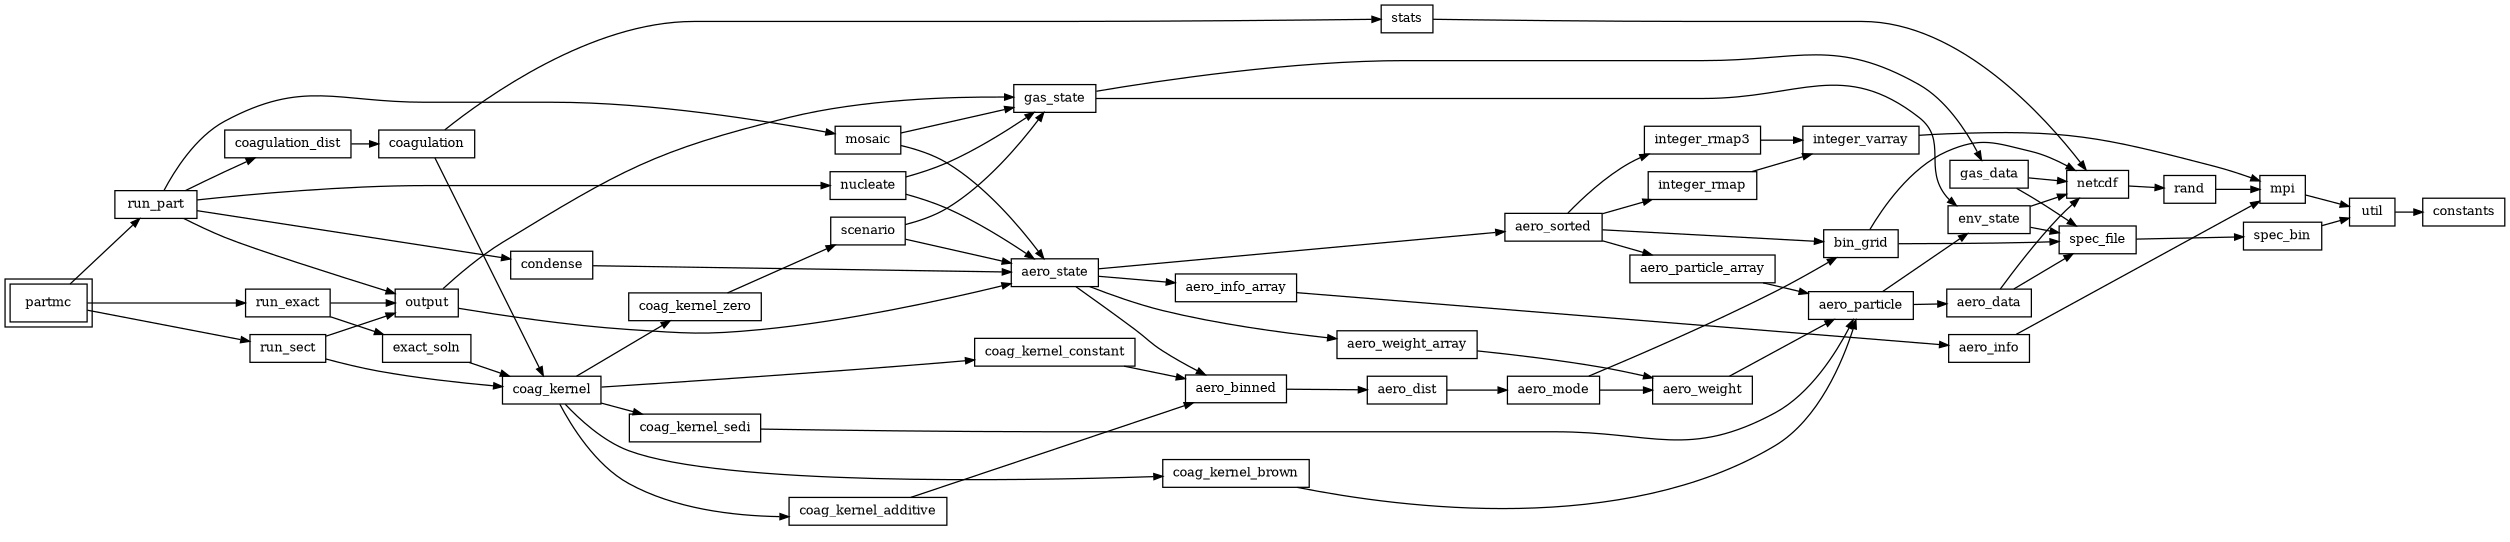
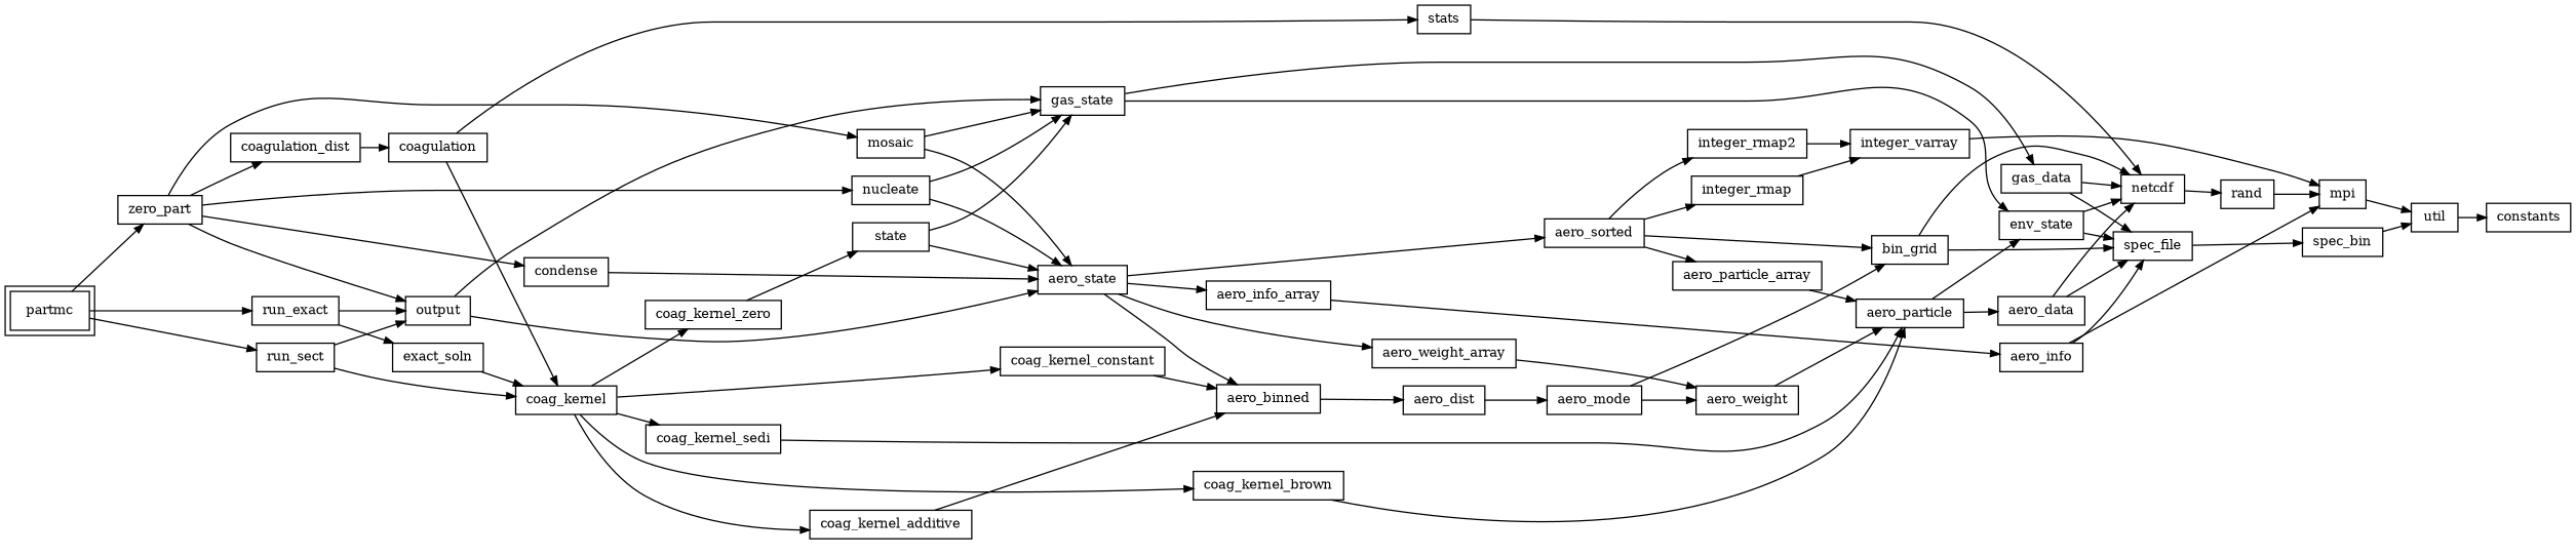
  digraph {
    nodesep=0.2
    rankdir=LR
    ranksep=0.3
    node [fontsize=10 peripheries=1 shape=box]
    edge [arrowsize=0.7]
    aero_weight [height=0.3 width=0.5]
    aero_particle [height=0.3 width=0.5]
    env_state [height=0.3 width=0.5]
    aero_data [height=0.3 width=0.5]
    coagulation_dist [height=0.3 width=0.5]
    coagulation [height=0.3 width=0.5]
    coag_kernel [height=0.3 width=0.5]
    stats [height=0.3 width=0.5]
    rand [height=0.3 width=0.5]
    mpi [height=0.3 width=0.5]
    util [height=0.3 width=0.5]
-   integer_rmap2 [height=0.3 width=0.5 label=integer_rmap3]
+   integer_rmap2 [height=0.3 width=0.5]
    integer_varray [height=0.3 width=0.5]
    coag_kernel_zero [height=0.3 width=0.5]
    coag_kernel_constant [height=0.3 width=0.5]
    coag_kernel_additive [height=0.3 width=0.5]
    coag_kernel_brown [height=0.3 width=0.5]
    coag_kernel_sedi [height=0.3 width=0.5]
-   scenario [height=0.3 width=0.5]
+   scenario [height=0.3 width=0.5 label=state]
    aero_binned [height=0.3 width=0.5]
    gas_state [height=0.3 width=0.5]
    aero_state [height=0.3 width=0.5]
    aero_dist [height=0.3 width=0.5]
    netcdf [height=0.3 width=0.5]
    nucleate [height=0.3 width=0.5]
    gas_data [height=0.3 width=0.5]
    aero_weight_array [height=0.3 width=0.5]
    aero_info_array [height=0.3 width=0.5]
    aero_sorted [height=0.3 width=0.5]
    bin_grid [height=0.3 width=0.5]
    spec_file [height=0.3 width=0.5]
    n32 [height=0.3 label=spec_bin width=0.5]
    aero_mode [height=0.3 width=0.5]
    exact_soln [height=0.3 width=0.5]
    partmc [height=0.3 peripheries=2 width=0.5]
    run_sect [height=0.3 width=0.5]
    run_exact [height=0.3 width=0.5]
-   run_part [height=0.3 width=0.5]
+   run_part [height=0.3 width=0.5 label=zero_part]
    output [height=0.3 width=0.5]
    condense [height=0.3 width=0.5]
    mosaic [height=0.3 width=0.5]
    constants [height=0.3 width=0.5]
    integer_rmap [height=0.3 width=0.5]
    aero_info [height=0.3 width=0.5]
    aero_particle_array [height=0.3 width=0.5]
    aero_weight -> aero_particle
    aero_particle -> env_state
    aero_particle -> aero_data
    env_state -> netcdf
    env_state -> spec_file
    aero_data -> netcdf
    aero_data -> spec_file
    coagulation_dist -> coagulation
    coagulation -> coag_kernel
    coagulation -> stats
    coag_kernel -> coag_kernel_zero
    coag_kernel -> coag_kernel_constant
    coag_kernel -> coag_kernel_additive
    coag_kernel -> coag_kernel_brown
    coag_kernel -> coag_kernel_sedi
    stats -> netcdf
    rand -> mpi
    mpi -> util
    util -> constants
    integer_rmap2 -> integer_varray
    integer_varray -> mpi
    coag_kernel_zero -> scenario
    coag_kernel_constant -> aero_binned
    coag_kernel_additive -> aero_binned
    coag_kernel_brown -> aero_particle
    coag_kernel_sedi -> aero_particle
    scenario -> gas_state
    scenario -> aero_state
    aero_binned -> aero_dist
    gas_state -> env_state
    gas_state -> gas_data
    aero_state -> aero_binned
    aero_state -> aero_weight_array
    aero_state -> aero_info_array
    aero_state -> aero_sorted
    aero_dist -> aero_mode
    netcdf -> rand
    nucleate -> gas_state
    nucleate -> aero_state
    gas_data -> netcdf
    gas_data -> spec_file
    aero_weight_array -> aero_weight
    aero_info_array -> aero_info
    aero_sorted -> integer_rmap2
    aero_sorted -> bin_grid
    aero_sorted -> integer_rmap
    aero_sorted -> aero_particle_array
    bin_grid -> netcdf
    bin_grid -> spec_file
    spec_file -> n32
    n32 -> util
    aero_mode -> aero_weight
    aero_mode -> bin_grid
    exact_soln -> coag_kernel
    partmc -> run_sect
    partmc -> run_exact
    partmc -> run_part
    run_sect -> coag_kernel
    run_sect -> output
    run_exact -> exact_soln
    run_exact -> output
    run_part -> coagulation_dist
    run_part -> nucleate
    run_part -> output
    run_part -> condense
    run_part -> mosaic
    output -> gas_state
    output -> aero_state
    condense -> aero_state
    mosaic -> gas_state
    mosaic -> aero_state
    integer_rmap -> integer_varray
    aero_info -> mpi
+   aero_info -> spec_file
    aero_particle_array -> aero_particle
  }
